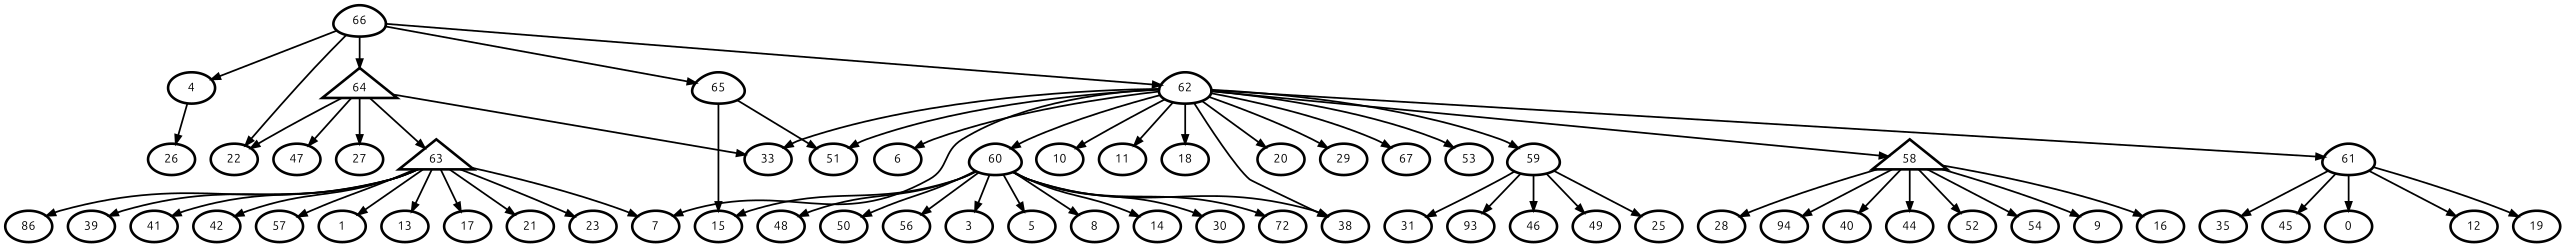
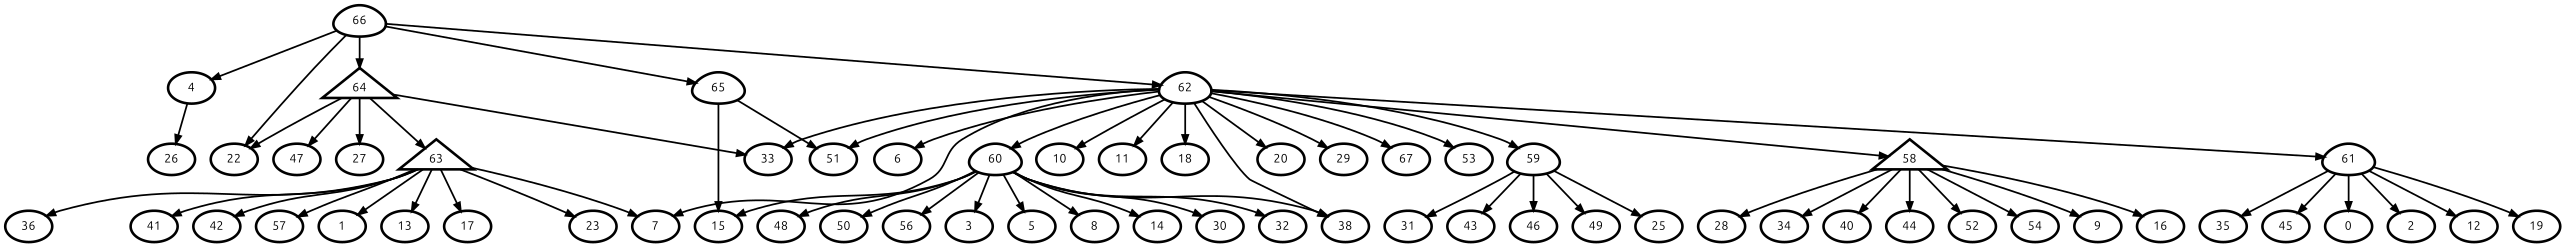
  digraph {
    fontname=Ubuntu
    node [fontname=Ubuntu penwidth=3]
    edge [fontname=Ubuntu penwidth=2]
    n1 [label=0]
    n2 [label=1]
+   n3 [label=2]
    n4 [label=3]
    n5 [label=4]
    n6 [label=26]
    n7 [label=5]
    n8 [label=6]
    n9 [label=7]
    n10 [label=8]
    n11 [label=9]
    n12 [label=10]
    n13 [label=11]
    n14 [label=12]
    n15 [label=13]
    n16 [label=14]
    n17 [label=15]
    n18 [label=16]
    n19 [label=17]
    n20 [label=18]
    n21 [label=19]
    n22 [label=20]
-   n23 [label=21]
    n24 [label=22]
    n25 [label=23]
    n26 [label=25]
    n27 [label=27]
    n28 [label=28]
    n29 [label=29]
    n30 [label=30]
    n31 [label=31]
-   n32 [label=72]
+   n32 [label=32]
    n33 [label=33]
-   n34 [label=94]
+   n34 [label=34]
    n35 [label=35]
-   n36 [label=86]
+   n36 [label=36]
    n37 [label=67]
    n38 [label=38]
-   n39 [label=39]
    n40 [label=40]
    n41 [label=41]
    n42 [label=42]
-   n43 [label=93]
+   n43 [label=43]
    n44 [label=44]
    n45 [label=45]
    n46 [label=46]
    n47 [label=47]
    n48 [label=48]
    n49 [label=49]
    n50 [label=50]
    n51 [label=51]
    n52 [label=52]
    n53 [label=53]
    n54 [label=54]
    n55 [label=56]
    n56 [label=57]
    n57 [label=59 shape=egg]
    n58 [label=60 shape=egg]
    n59 [label=61 shape=egg]
    n60 [label=62 shape=egg]
    n61 [label=58 shape=triangle]
    n62 [label=65 shape=egg]
    n63 [label=63 shape=triangle]
    n64 [label=64 shape=triangle]
    n65 [label=66 shape=egg]
    n5 -> n6
    n57 -> n26
    n57 -> n31
    n57 -> n43
    n57 -> n46
    n57 -> n49
    n58 -> n4
    n58 -> n7
    n58 -> n10
    n58 -> n16
    n58 -> n17
    n58 -> n30
    n58 -> n32
    n58 -> n38
    n58 -> n48
    n58 -> n50
    n58 -> n55
    n59 -> n1
+   n59 -> n3
    n59 -> n14
    n59 -> n21
    n59 -> n35
    n59 -> n45
    n60 -> n8
    n60 -> n9
    n60 -> n12
    n60 -> n13
    n60 -> n20
    n60 -> n22
    n60 -> n29
    n60 -> n33
    n60 -> n37
    n60 -> n38
    n60 -> n51
    n60 -> n53
    n60 -> n57
    n60 -> n58
    n60 -> n59
    n60 -> n61
    n61 -> n11
    n61 -> n18
    n61 -> n28
    n61 -> n34
    n61 -> n40
    n61 -> n44
    n61 -> n52
    n61 -> n54
    n62 -> n17
    n62 -> n51
    n63 -> n2
    n63 -> n9
    n63 -> n15
    n63 -> n19
-   n63 -> n23
    n63 -> n25
    n63 -> n36
-   n63 -> n39
    n63 -> n41
    n63 -> n42
    n63 -> n56
    n64 -> n24
    n64 -> n27
    n64 -> n33
    n64 -> n47
    n64 -> n63
    n65 -> n5
    n65 -> n24
    n65 -> n60
    n65 -> n62
    n65 -> n64
  }
